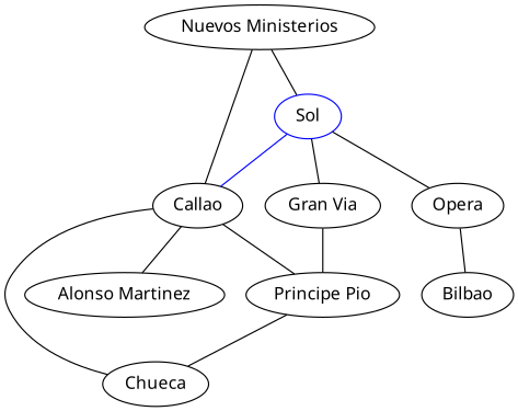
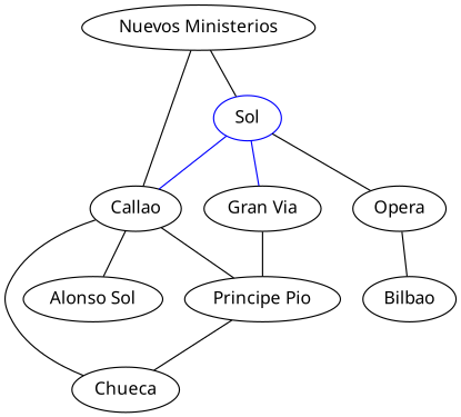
  strict graph {
    fontname="Noto Sans"
    node [fontname="Noto Sans"]
    edge [fontname="Noto Sans"]
    n1 [color=blue label=Sol]
    n2 [color=black label=Callao]
    n3 [color=black label="Gran Via"]
    n4 [label=Opera]
    n5 [label=Chueca]
    n6 [label="Principe Pio"]
-   n7 [label="Alonso Martinez"]
+   n7 [label="Alonso Sol"]
    n8 [label=Bilbao]
    n9 [label="Nuevos Ministerios"]
    n1 -- n2 [color=blue]
-   n1 -- n3 [color=black]
+   n1 -- n3 [color=blue]
    n1 -- n4
    n2 -- n5
    n2 -- n6
    n2 -- n7
    n3 -- n6
    n4 -- n8
    n6 -- n5
    n9 -- n1
    n9 -- n2
  }
